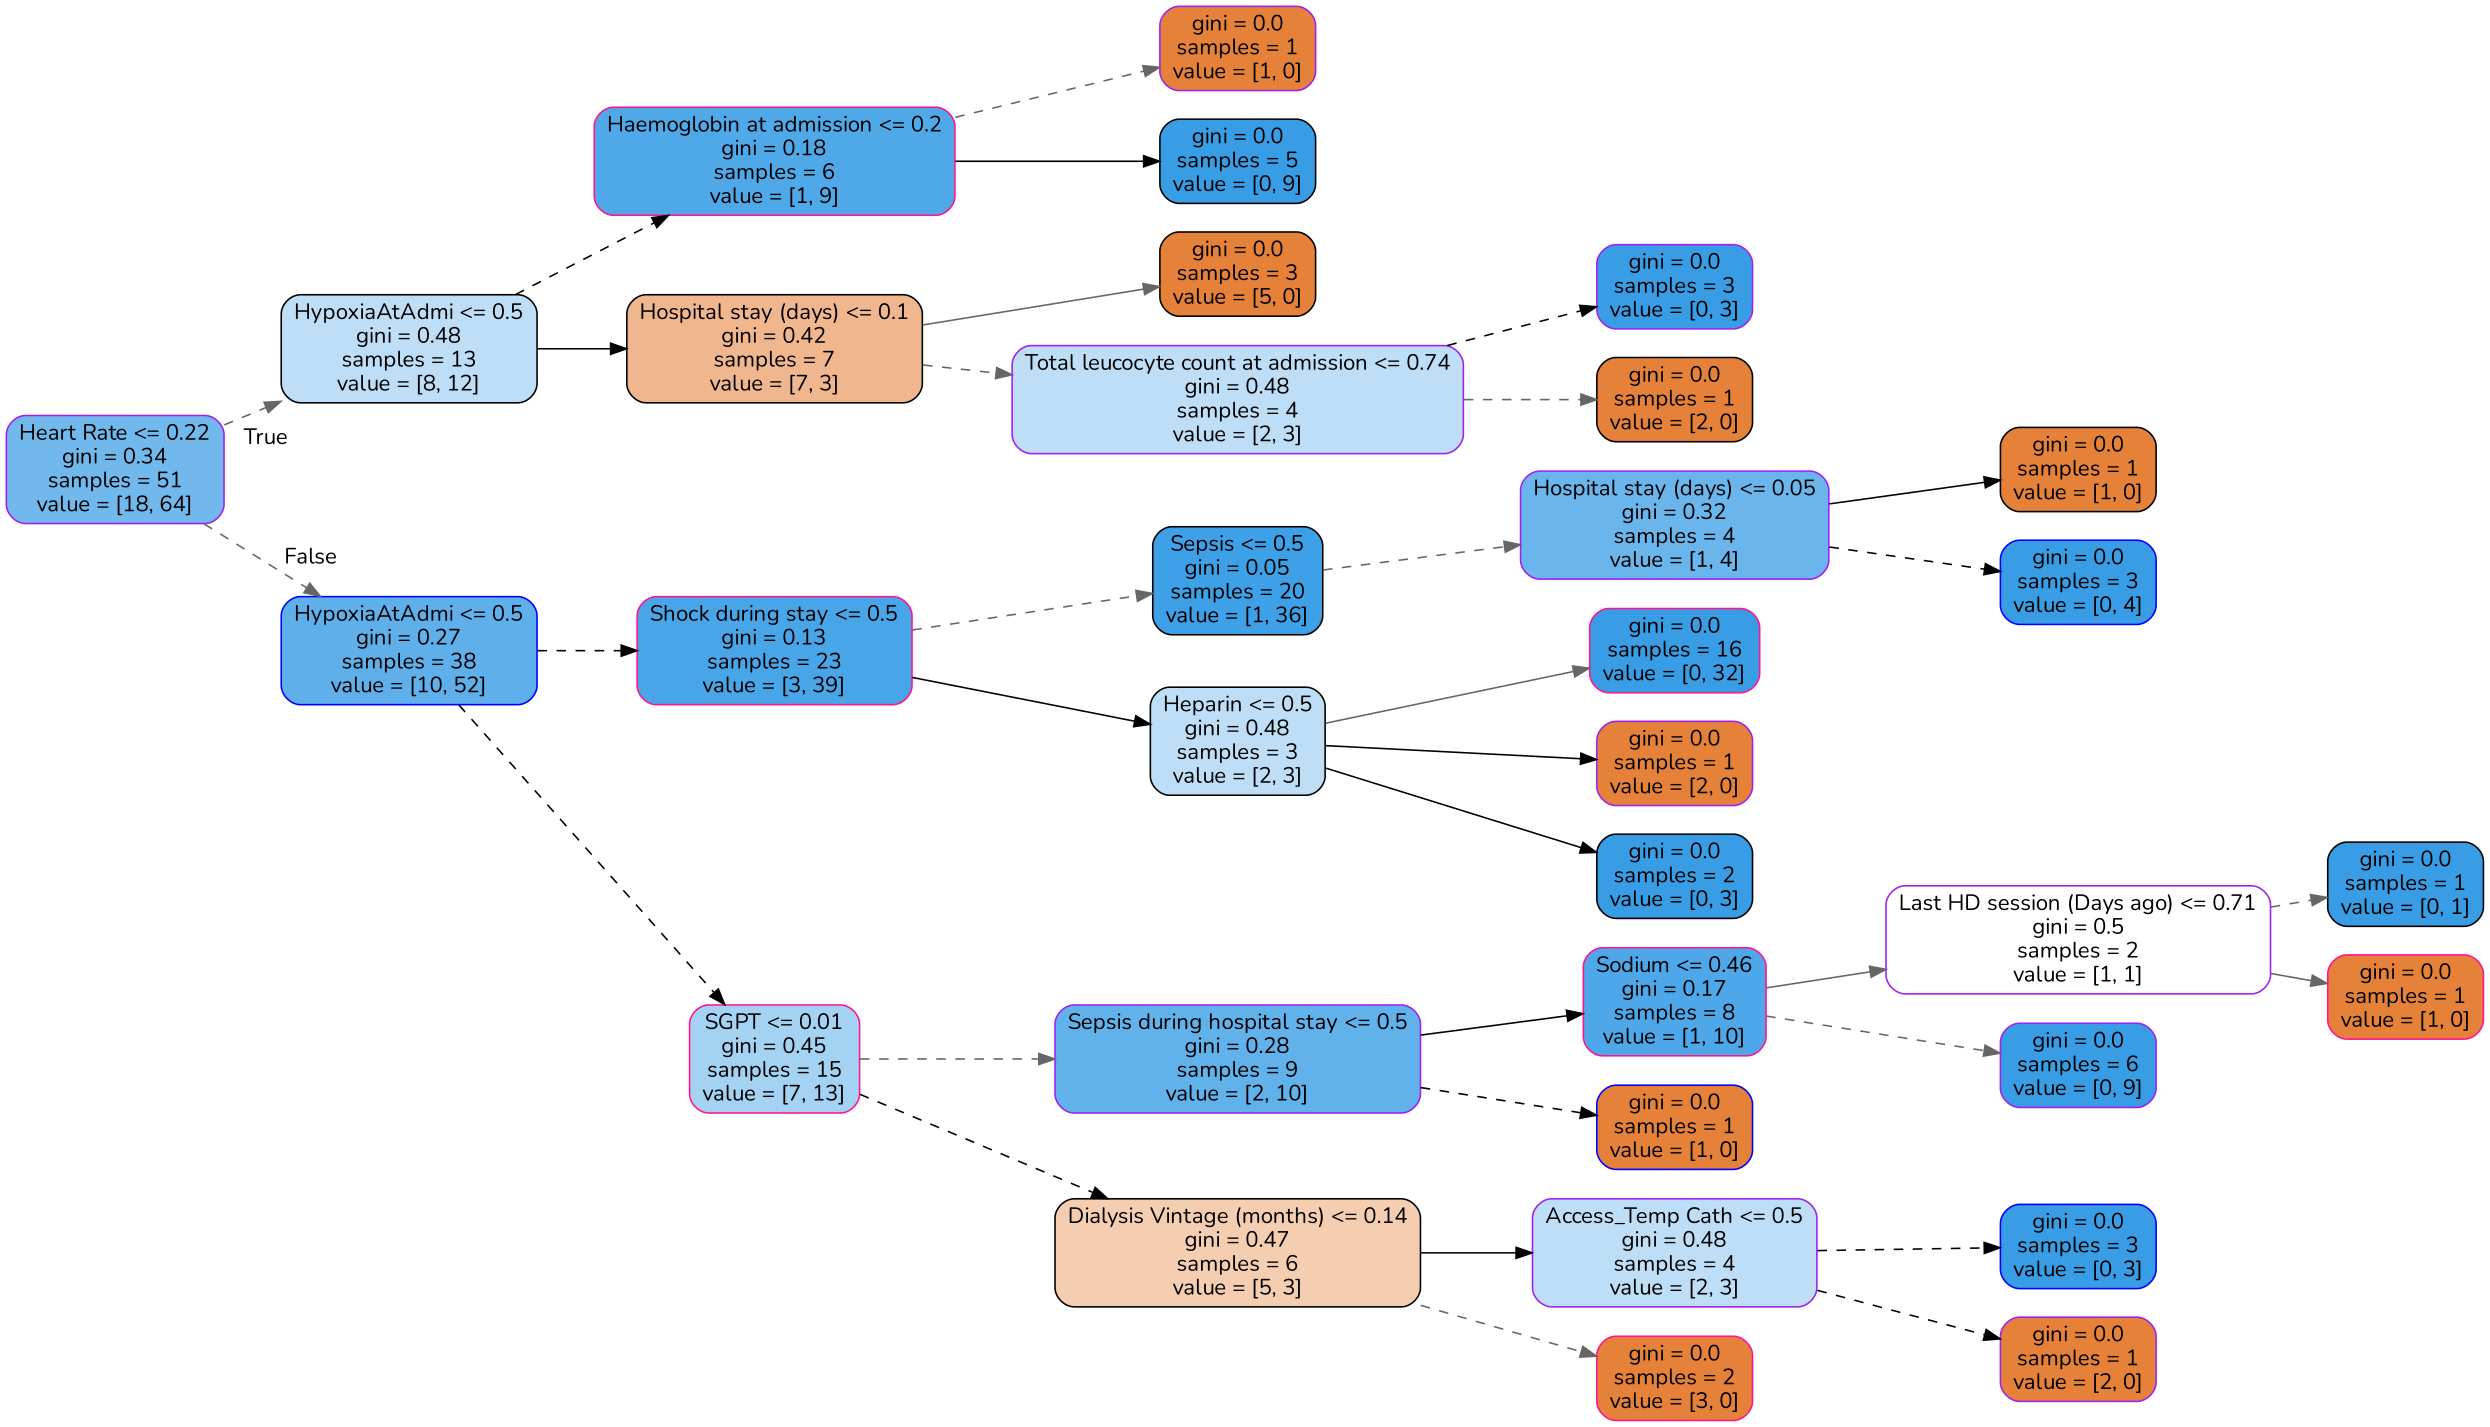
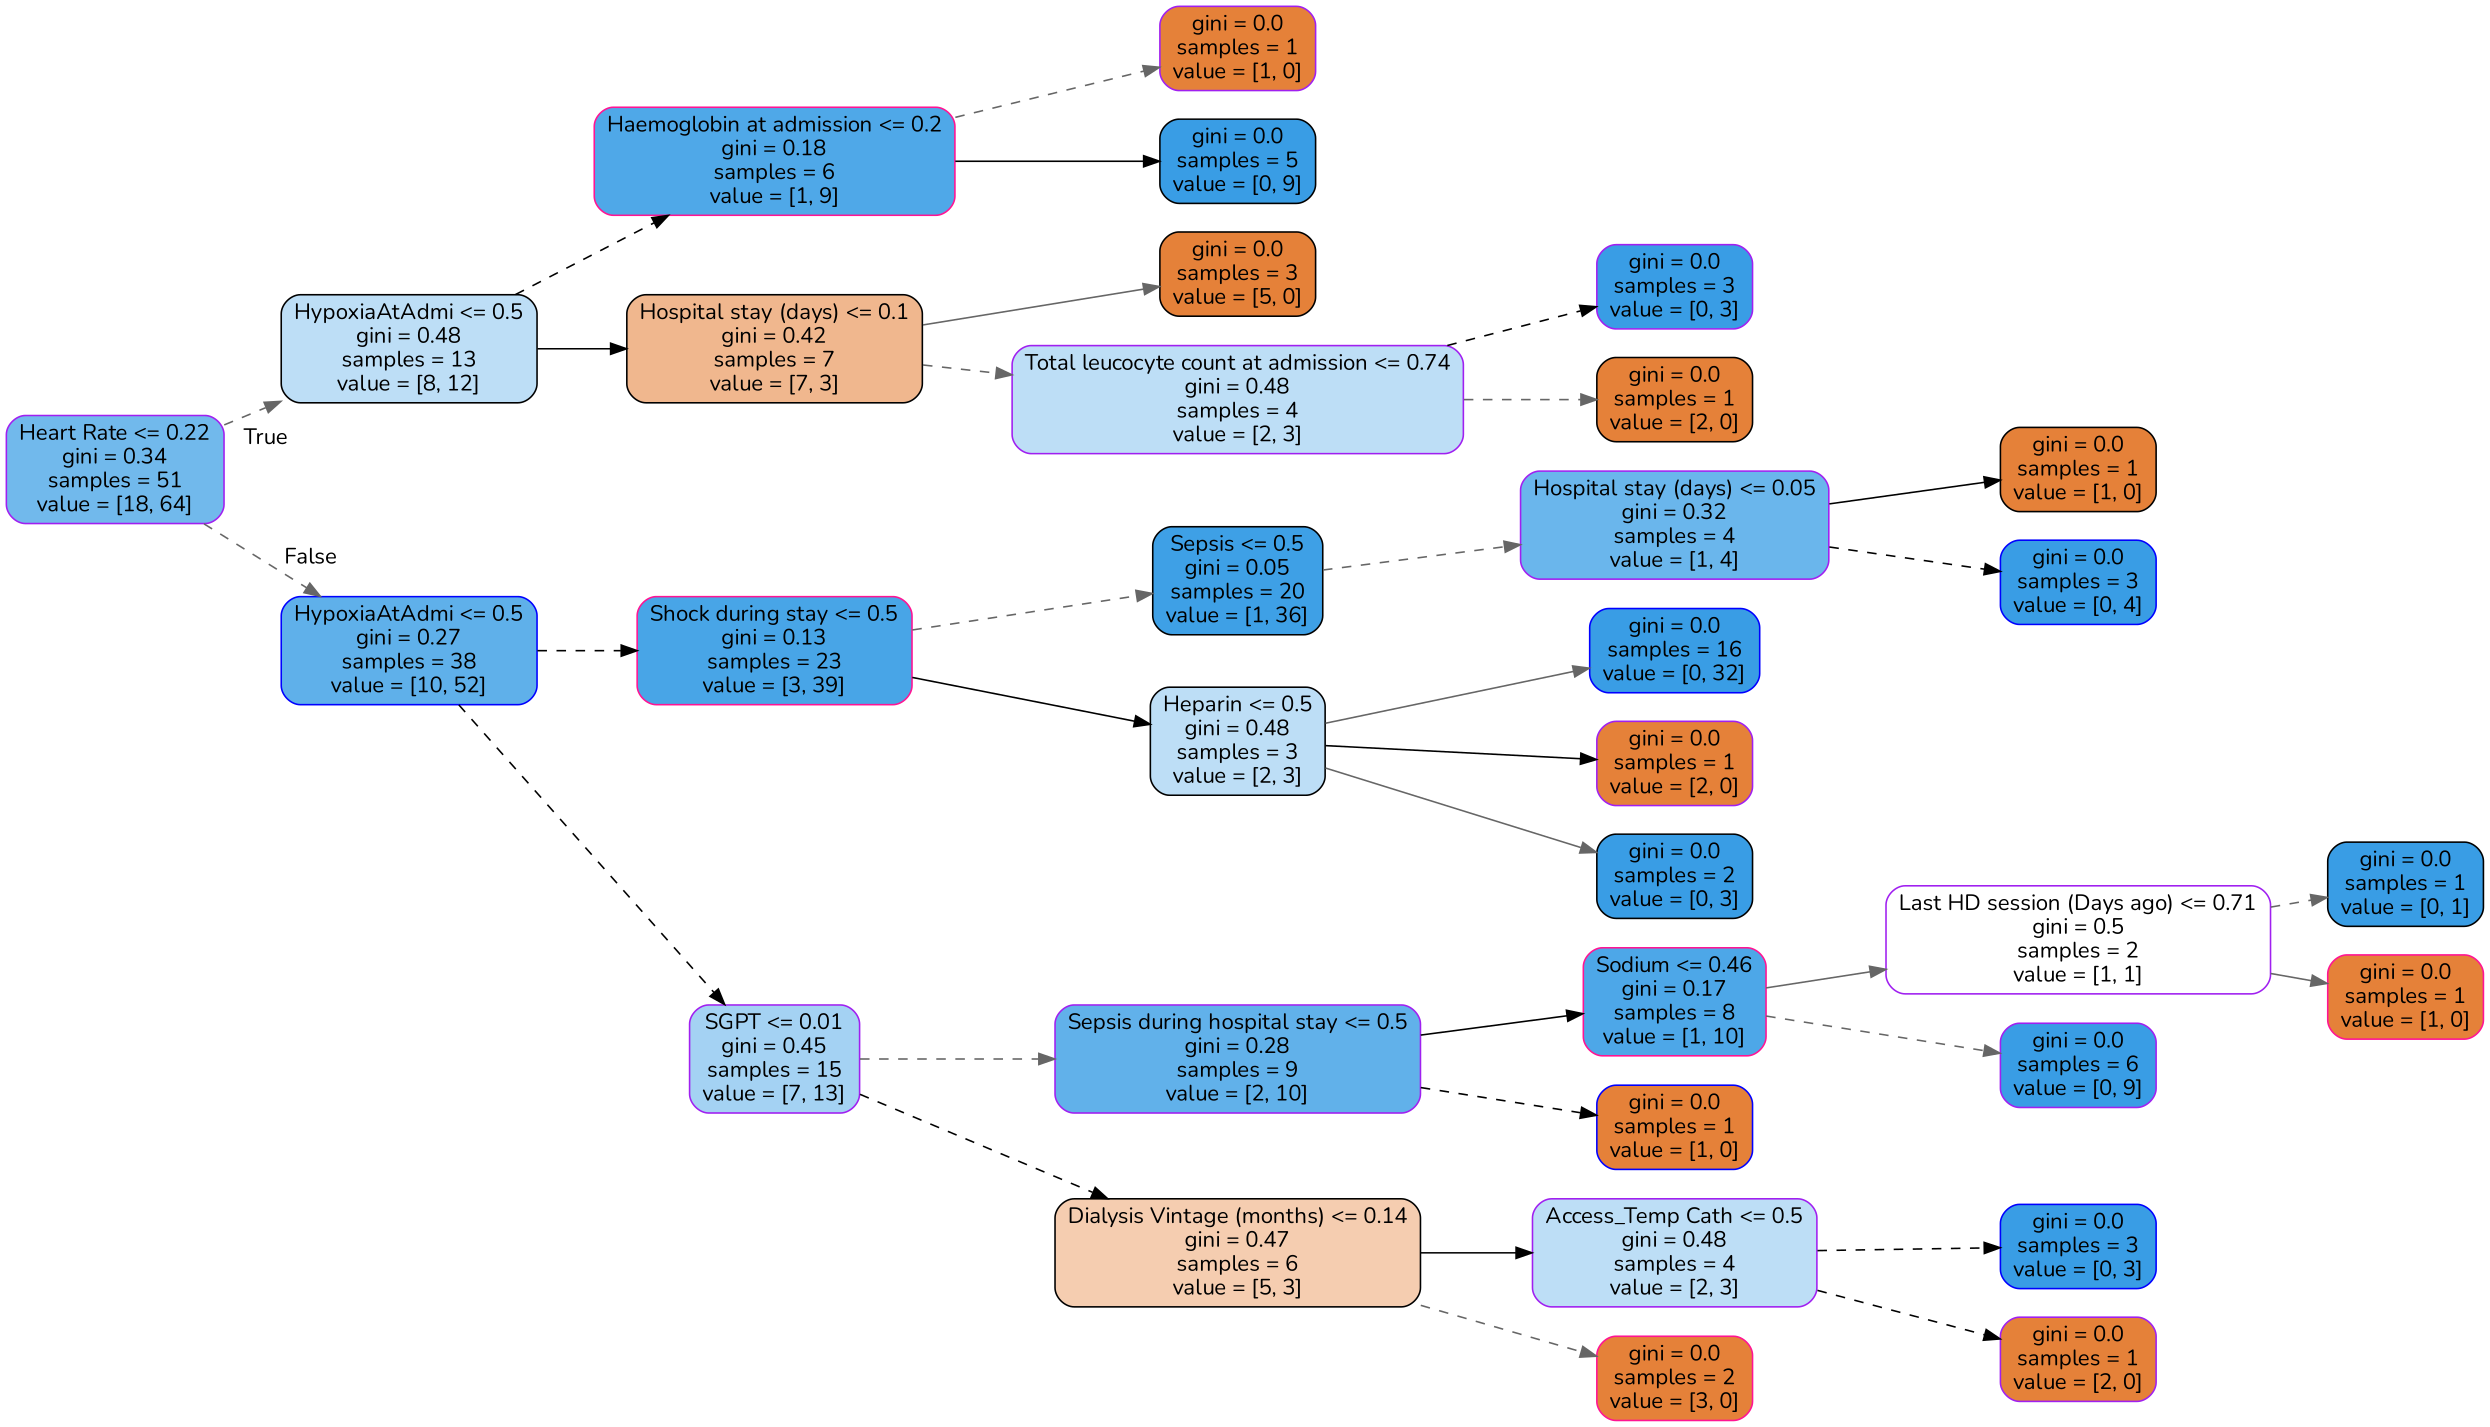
  digraph {
    fontname=Nunito
    rankdir=LR
    node [color=purple fillcolor="#e58139" fontname=Nunito shape=box style="filled, rounded"]
    edge [color=gray40 fontname=Nunito style=dashed]
    n1 [fillcolor="#71b9ec" label="Heart Rate <= 0.22\ngini = 0.34\nsamples = 51\nvalue = [18, 64]"]
    n2 [color=black fillcolor="#bddef6" label="HypoxiaAtAdmi <= 0.5\ngini = 0.48\nsamples = 13\nvalue = [8, 12]"]
    n3 [color=blue fillcolor="#5fb0ea" label="HypoxiaAtAdmi <= 0.5\ngini = 0.27\nsamples = 38\nvalue = [10, 52]"]
    n4 [color=deeppink fillcolor="#4fa8e8" label="Haemoglobin at admission <= 0.2\ngini = 0.18\nsamples = 6\nvalue = [1, 9]"]
    n5 [color=black fillcolor="#f0b78e" label="Hospital stay (days) <= 0.1\ngini = 0.42\nsamples = 7\nvalue = [7, 3]"]
    n6 [color=deeppink fillcolor="#48a5e7" label="Shock during stay <= 0.5\ngini = 0.13\nsamples = 23\nvalue = [3, 39]"]
-   n7 [color=deeppink fillcolor="#a4d2f3" label="SGPT <= 0.01\ngini = 0.45\nsamples = 15\nvalue = [7, 13]"]
+   n7 [fillcolor="#a4d2f3" label="SGPT <= 0.01\ngini = 0.45\nsamples = 15\nvalue = [7, 13]"]
    n8 [label="gini = 0.0\nsamples = 1\nvalue = [1, 0]"]
    n9 [color=black fillcolor="#399de5" label="gini = 0.0\nsamples = 5\nvalue = [0, 9]"]
    n10 [color=black label="gini = 0.0\nsamples = 3\nvalue = [5, 0]"]
    n11 [fillcolor="#bddef6" label="Total leucocyte count at admission <= 0.74\ngini = 0.48\nsamples = 4\nvalue = [2, 3]"]
    n12 [fillcolor="#399de5" label="gini = 0.0\nsamples = 3\nvalue = [0, 3]"]
    n13 [color=black label="gini = 0.0\nsamples = 1\nvalue = [2, 0]"]
    n14 [color=black fillcolor="#3ea0e6" label="Sepsis <= 0.5\ngini = 0.05\nsamples = 20\nvalue = [1, 36]"]
    n15 [color=black fillcolor="#bddef6" label="Heparin <= 0.5\ngini = 0.48\nsamples = 3\nvalue = [2, 3]"]
    n16 [fillcolor="#61b1ea" label="Sepsis during hospital stay <= 0.5\ngini = 0.28\nsamples = 9\nvalue = [2, 10]"]
    n17 [color=black fillcolor="#f5cdb0" label="Dialysis Vintage (months) <= 0.14\ngini = 0.47\nsamples = 6\nvalue = [5, 3]"]
    n18 [fillcolor="#6ab6ec" label="Hospital stay (days) <= 0.05\ngini = 0.32\nsamples = 4\nvalue = [1, 4]"]
-   n19 [color=deeppink fillcolor="#399de5" label="gini = 0.0\nsamples = 16\nvalue = [0, 32]"]
+   n19 [color=blue fillcolor="#399de5" label="gini = 0.0\nsamples = 16\nvalue = [0, 32]"]
    n20 [label="gini = 0.0\nsamples = 1\nvalue = [2, 0]"]
    n21 [color=black fillcolor="#399de5" label="gini = 0.0\nsamples = 2\nvalue = [0, 3]"]
    n22 [color=black label="gini = 0.0\nsamples = 1\nvalue = [1, 0]"]
    n23 [color=blue fillcolor="#399de5" label="gini = 0.0\nsamples = 3\nvalue = [0, 4]"]
    n24 [color=deeppink fillcolor="#4da7e8" label="Sodium <= 0.46\ngini = 0.17\nsamples = 8\nvalue = [1, 10]"]
    n25 [color=blue label="gini = 0.0\nsamples = 1\nvalue = [1, 0]"]
    n26 [fillcolor="#bddef6" label="Access_Temp Cath <= 0.5\ngini = 0.48\nsamples = 4\nvalue = [2, 3]"]
    n27 [color=deeppink label="gini = 0.0\nsamples = 2\nvalue = [3, 0]"]
    n28 [fillcolor="#ffffff" label="Last HD session (Days ago) <= 0.71\ngini = 0.5\nsamples = 2\nvalue = [1, 1]"]
    n29 [fillcolor="#399de5" label="gini = 0.0\nsamples = 6\nvalue = [0, 9]"]
    n30 [color=black fillcolor="#399de5" label="gini = 0.0\nsamples = 1\nvalue = [0, 1]"]
    n31 [color=deeppink label="gini = 0.0\nsamples = 1\nvalue = [1, 0]"]
    n32 [color=blue fillcolor="#399de5" label="gini = 0.0\nsamples = 3\nvalue = [0, 3]"]
    n33 [label="gini = 0.0\nsamples = 1\nvalue = [2, 0]"]
    n1 -> n2 [headlabel=True labelangle=45 labeldistance=2.5]
    n1 -> n3 [headlabel=False labelangle=-45 labeldistance=2.5]
    n2 -> n4 [color=black]
    n2 -> n5 [color=black style=solid]
    n3 -> n6 [color=black]
    n3 -> n7 [color=black]
    n4 -> n8
    n4 -> n9 [color=black style=solid]
    n5 -> n10 [style=solid]
    n5 -> n11
    n6 -> n14
    n6 -> n15 [color=black style=solid]
    n7 -> n16
    n7 -> n17 [color=black]
    n11 -> n12 [color=black]
    n11 -> n13
    n14 -> n18
    n15 -> n19 [style=solid]
    n15 -> n20 [color=black style=solid]
-   n15 -> n21 [color=black style=solid]
+   n15 -> n21 [style=solid]
    n16 -> n24 [color=black style=solid]
    n16 -> n25 [color=black]
    n17 -> n26 [color=black style=solid]
    n17 -> n27
    n18 -> n22 [color=black style=solid]
    n18 -> n23 [color=black]
    n24 -> n28 [style=solid]
    n24 -> n29
    n26 -> n32 [color=black]
    n26 -> n33 [color=black]
    n28 -> n30
    n28 -> n31 [style=solid]
  }
